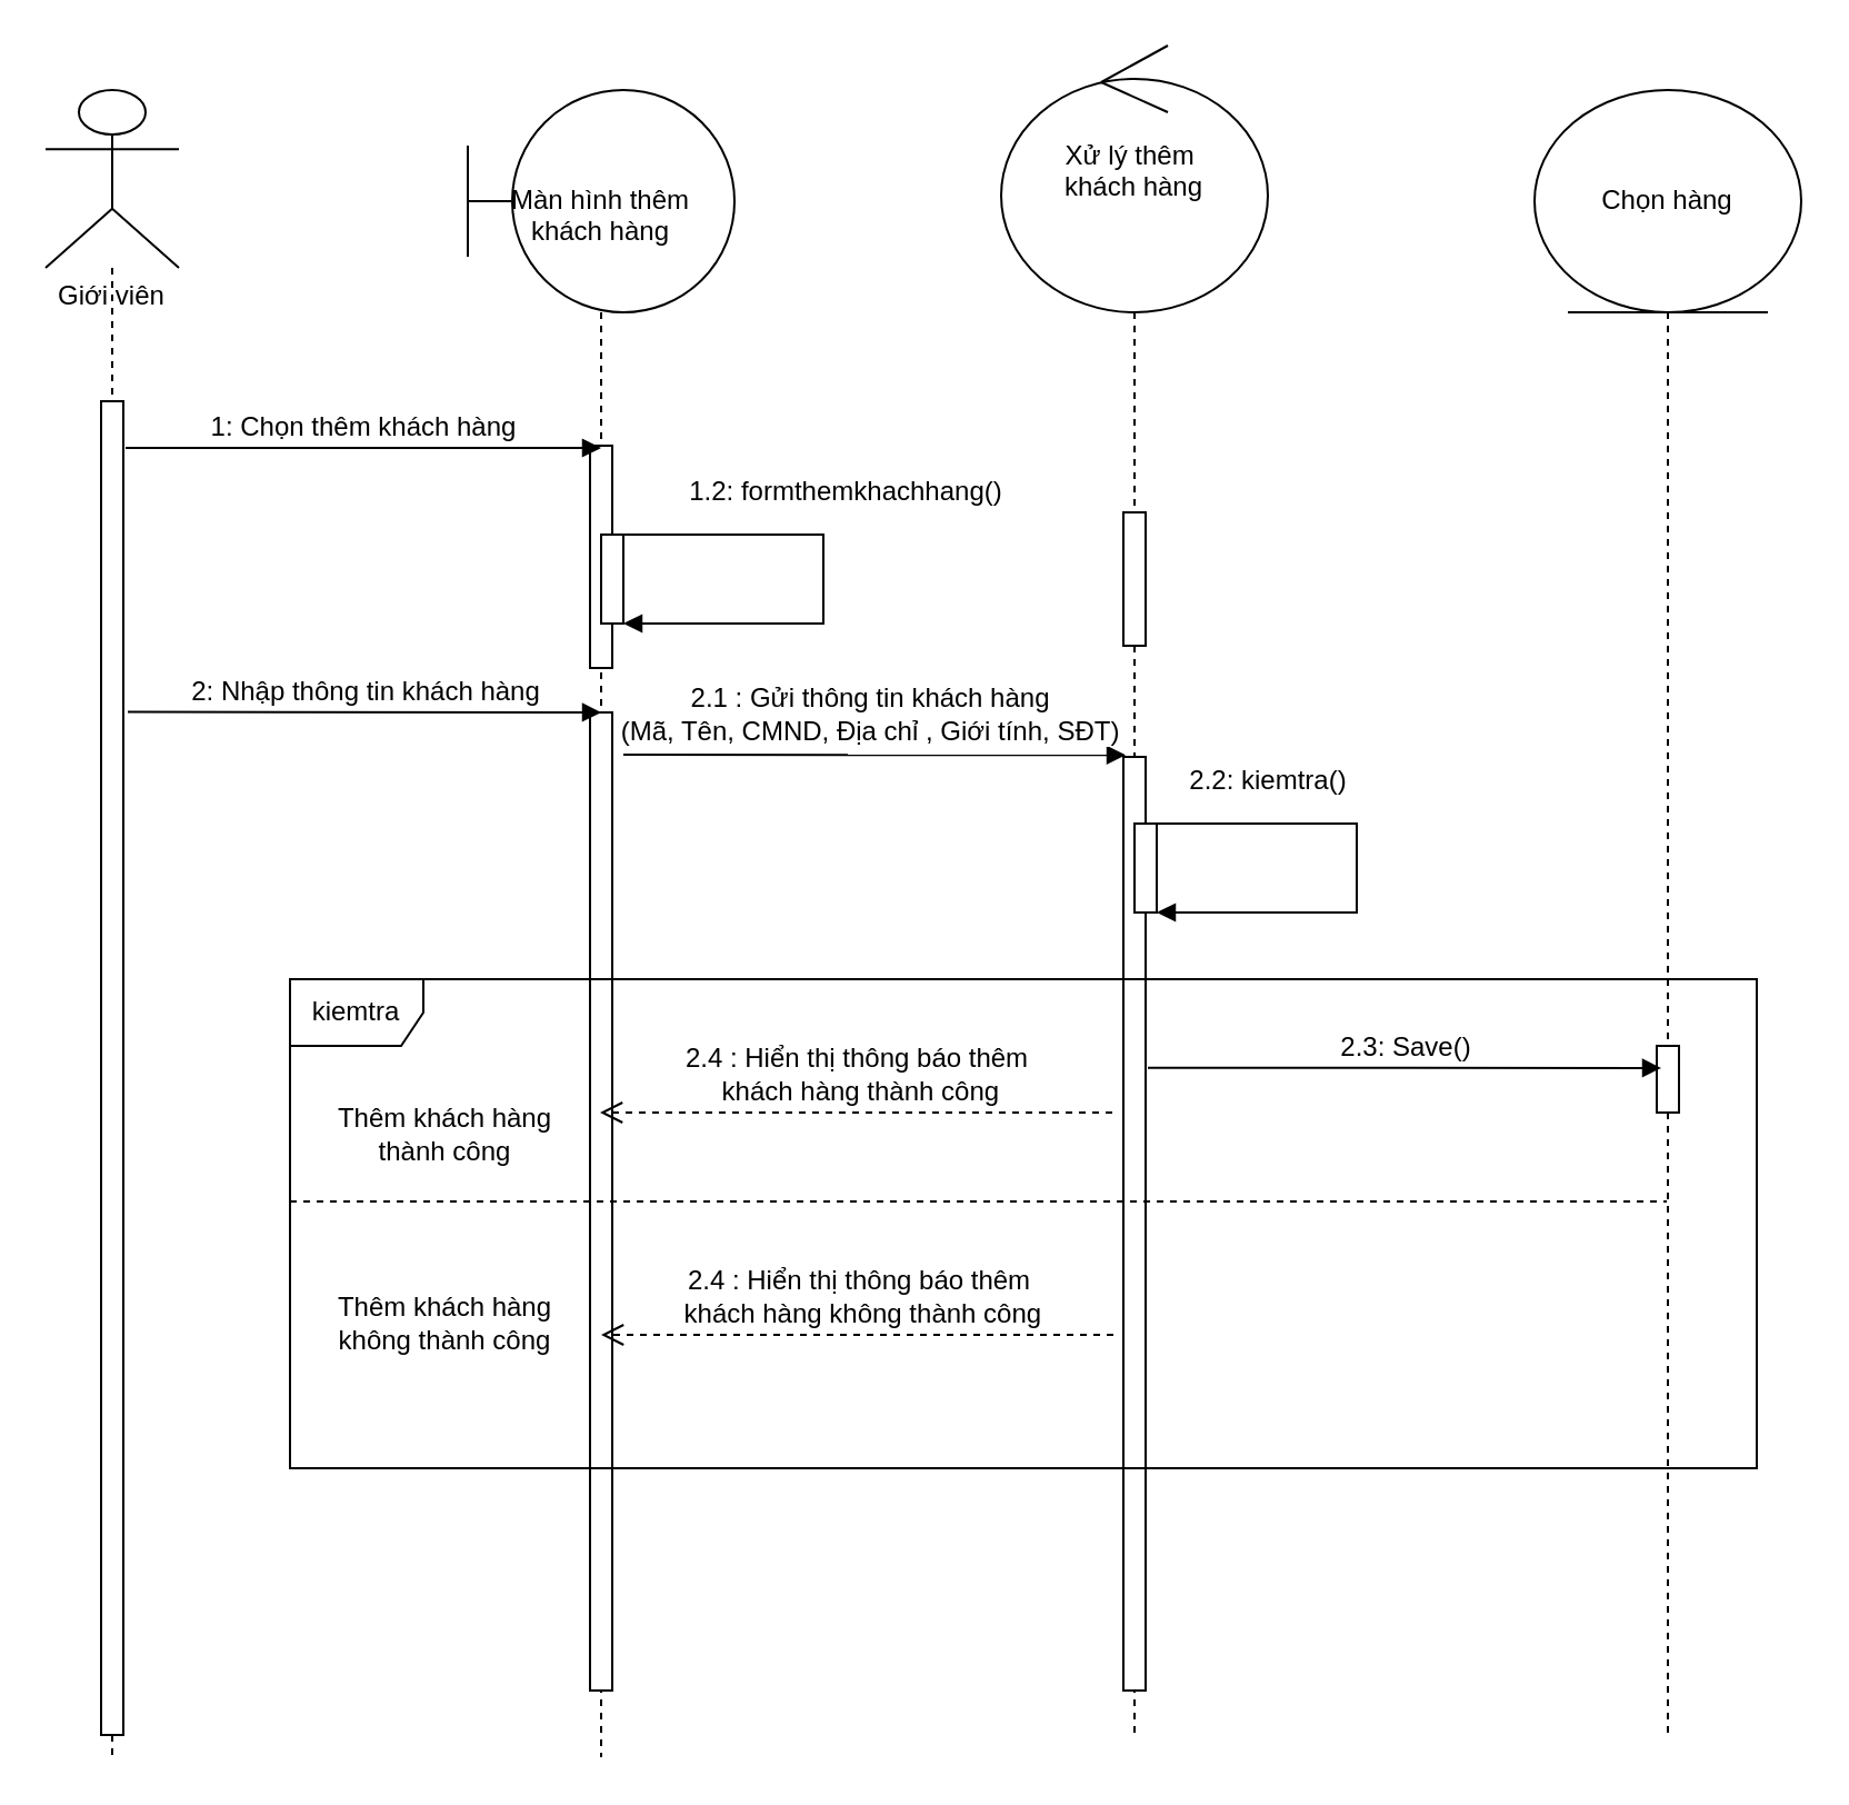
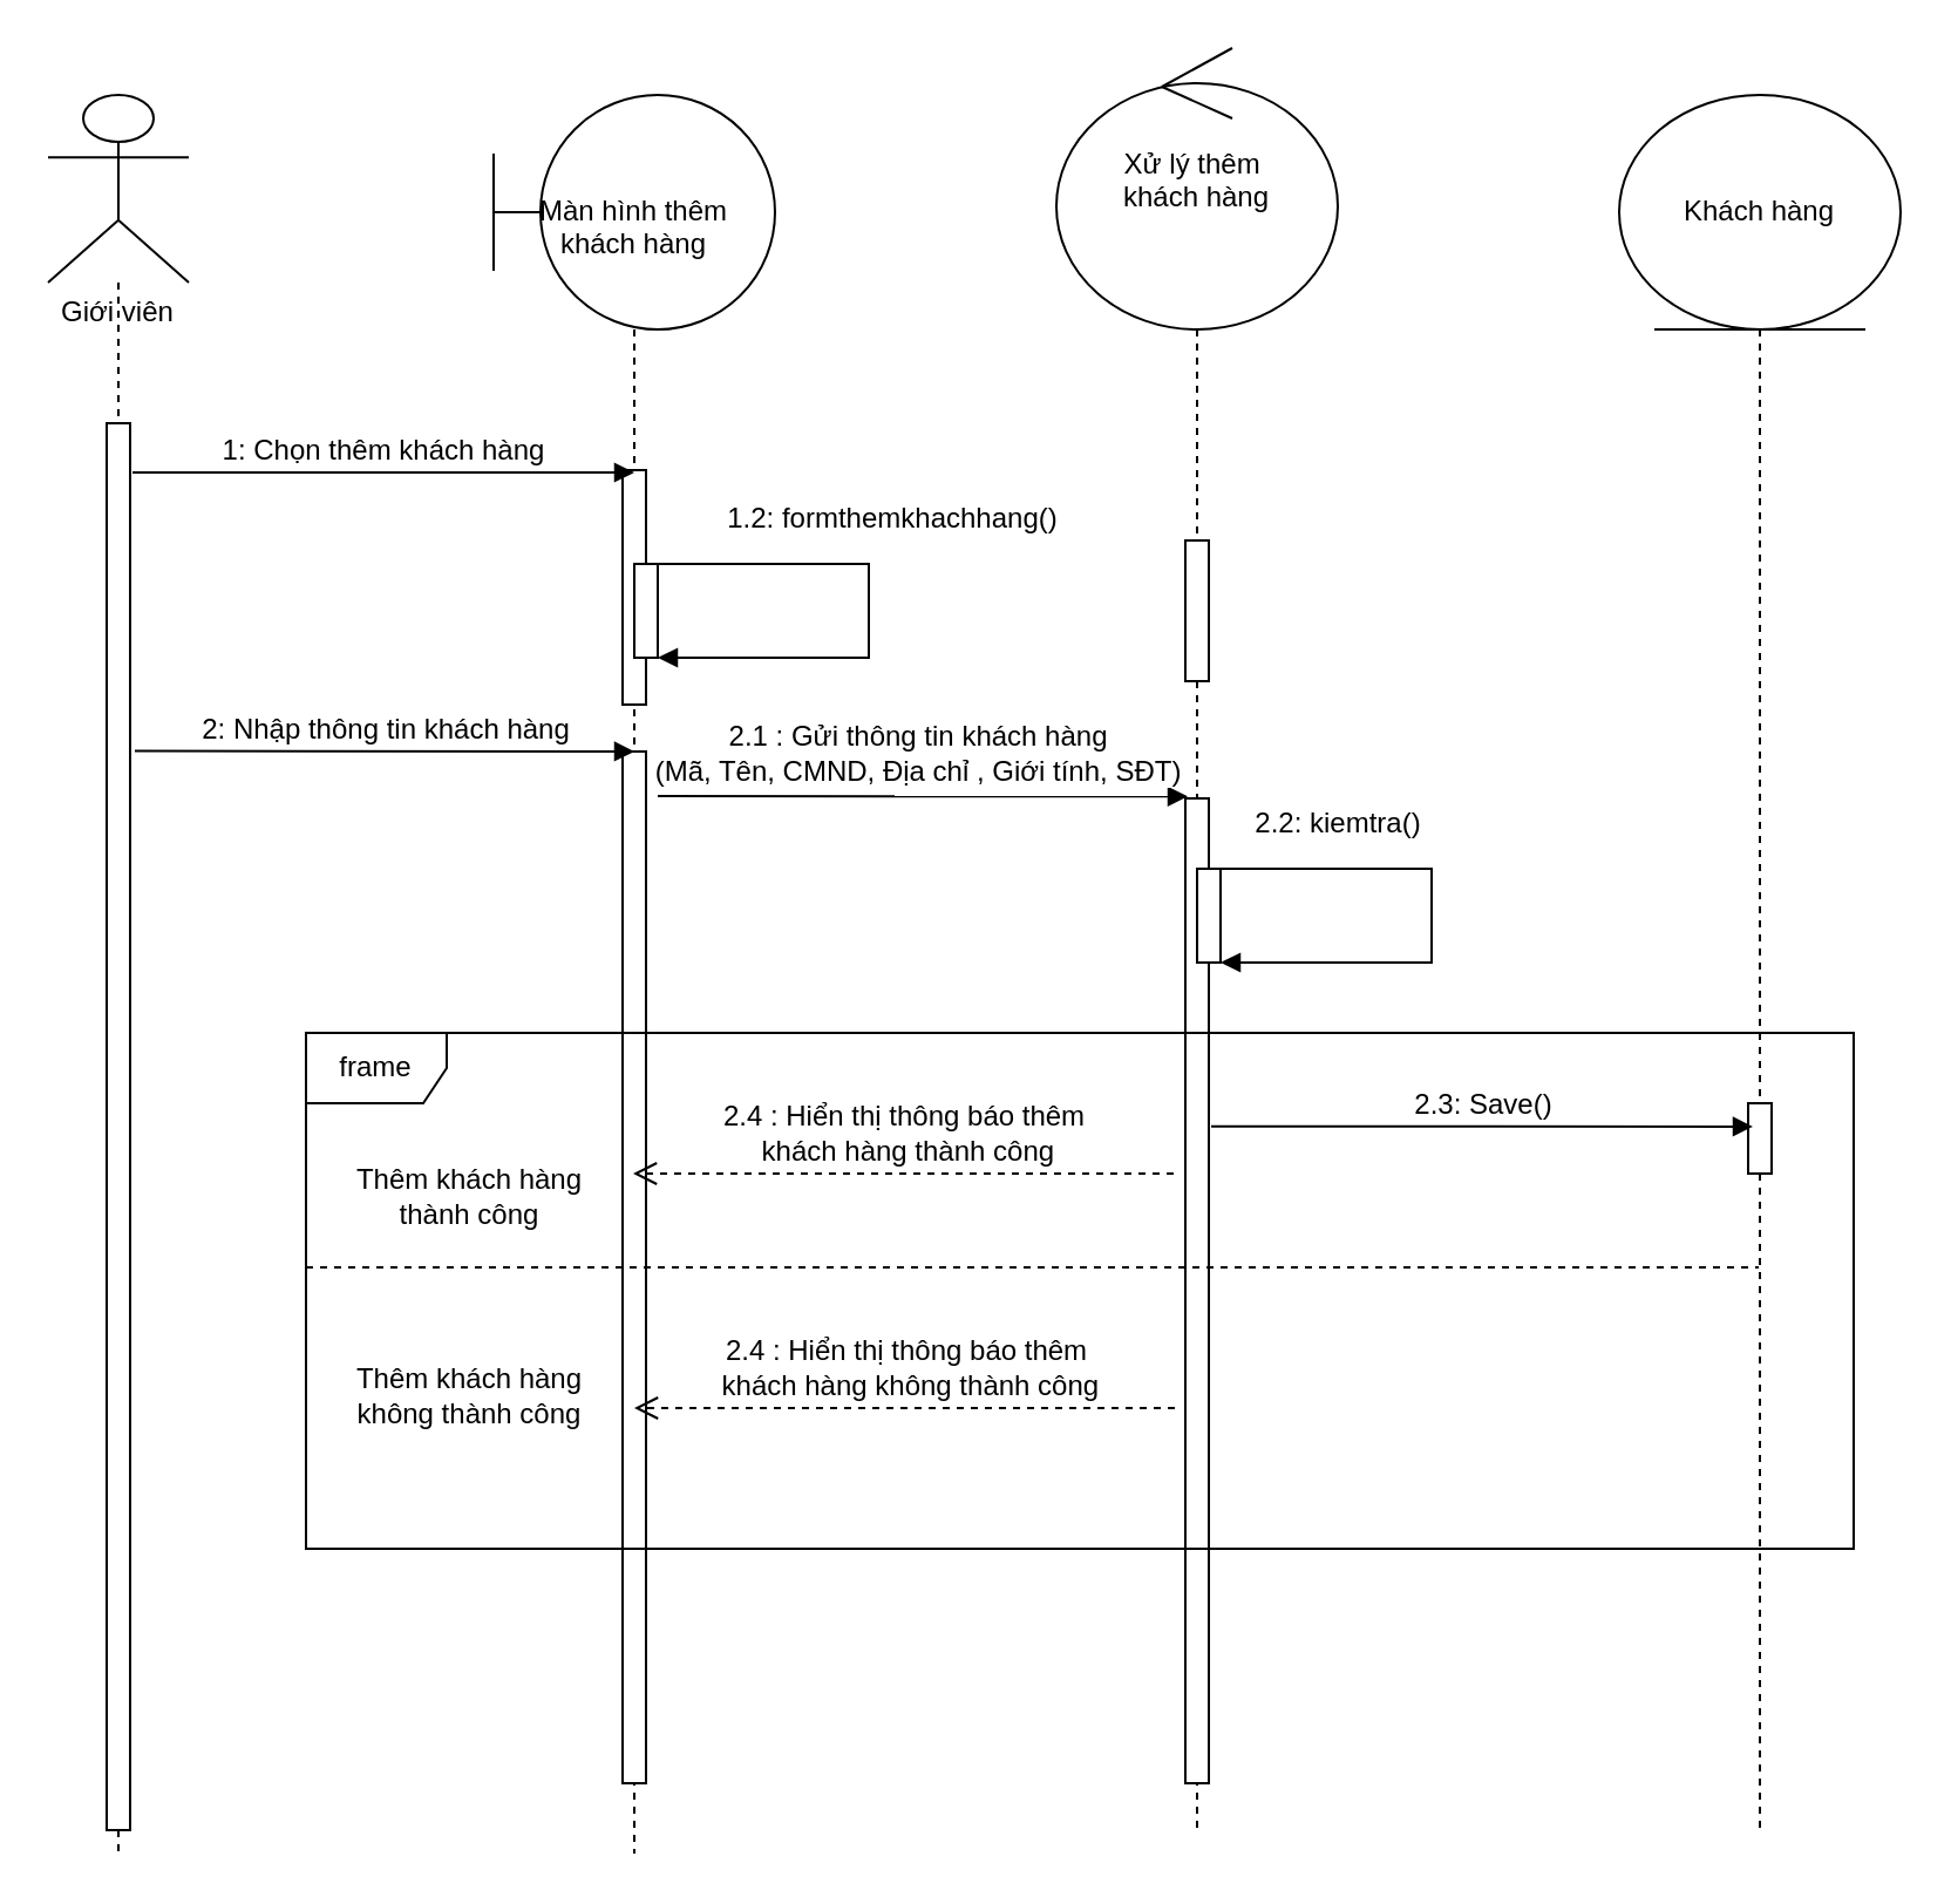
  <mxCell id="0" />
  <mxCell id="1" parent="0" />
  <mxCell id="2" value="&lt;br&gt;&lt;br&gt;&lt;br&gt;Giới viên" style="shape=umlLifeline;participant=umlActor;perimeter=lifelinePerimeter;whiteSpace=wrap;html=1;container=1;collapsible=0;recursiveResize=0;verticalAlign=top;spacingTop=36;outlineConnect=0;size=80;" parent="1" vertex="1"><mxGeometry x="20" y="40" width="60" height="750" as="geometry" /></mxCell>
  <mxCell id="3" value="" style="html=1;points=[];perimeter=orthogonalPerimeter;" parent="2" vertex="1"><mxGeometry x="25" y="140" width="10" height="600" as="geometry" /></mxCell>
  <mxCell id="4" value="Màn hình thêm&lt;br&gt;khách hàng" style="shape=umlLifeline;participant=umlBoundary;perimeter=lifelinePerimeter;whiteSpace=wrap;html=1;container=1;collapsible=0;recursiveResize=0;verticalAlign=top;spacingTop=36;outlineConnect=0;size=100;" parent="1" vertex="1"><mxGeometry x="210" y="40" width="120" height="750" as="geometry" /></mxCell>
  <mxCell id="5" value="" style="html=1;points=[];perimeter=orthogonalPerimeter;" parent="4" vertex="1"><mxGeometry x="55" y="160" width="10" height="100" as="geometry" /></mxCell>
  <mxCell id="6" value="" style="html=1;points=[];perimeter=orthogonalPerimeter;fontSize=12;" parent="4" vertex="1"><mxGeometry x="55" y="280" width="10" height="440" as="geometry" /></mxCell>
  <mxCell id="7" value="Xử lý thêm&amp;nbsp;&lt;br&gt;khách hàng" style="shape=umlLifeline;participant=umlControl;perimeter=lifelinePerimeter;whiteSpace=wrap;html=1;container=1;collapsible=0;recursiveResize=0;verticalAlign=top;spacingTop=36;outlineConnect=0;size=120;" parent="1" vertex="1"><mxGeometry x="450" width="120" height="760" as="geometry" y="20" /></mxCell>
  <mxCell id="8" value="" style="html=1;points=[];perimeter=orthogonalPerimeter;fontSize=12;" parent="7" vertex="1"><mxGeometry x="55" y="210" width="10" height="60" as="geometry" /></mxCell>
  <mxCell id="9" value="" style="html=1;points=[];perimeter=orthogonalPerimeter;fontSize=12;" parent="7" vertex="1"><mxGeometry x="55" y="320" width="10" height="420" as="geometry" /></mxCell>
- <mxCell id="10" value="Chọn hàng" style="shape=umlLifeline;participant=umlEntity;perimeter=lifelinePerimeter;whiteSpace=wrap;html=1;container=1;collapsible=0;recursiveResize=0;verticalAlign=top;spacingTop=36;outlineConnect=0;size=100;" parent="1" vertex="1"><mxGeometry x="690" y="40" width="120" height="740" as="geometry" /></mxCell>
+ <mxCell id="10" value="Khách hàng" style="shape=umlLifeline;participant=umlEntity;perimeter=lifelinePerimeter;whiteSpace=wrap;html=1;container=1;collapsible=0;recursiveResize=0;verticalAlign=top;spacingTop=36;outlineConnect=0;size=100;" parent="1" vertex="1"><mxGeometry x="690" y="40" width="120" height="740" as="geometry" /></mxCell>
  <mxCell id="11" value="" style="html=1;points=[];perimeter=orthogonalPerimeter;fontSize=12;" parent="10" vertex="1"><mxGeometry x="55" y="430" width="10" height="30" as="geometry" /></mxCell>
  <mxCell id="12" value="1: Chọn thêm khách hàng" style="html=1;verticalAlign=bottom;endArrow=block;exitX=1.1;exitY=0.035;exitDx=0;exitDy=0;exitPerimeter=0;fontSize=12;" parent="1" source="3" edge="1"><mxGeometry width="80" relative="1" as="geometry"><mxPoint x="60" y="200" as="sourcePoint" /><mxPoint x="270" y="201" as="targetPoint" /></mxGeometry></mxCell>
  <mxCell id="13" value="" style="html=1;points=[];perimeter=orthogonalPerimeter;fontSize=12;" parent="1" vertex="1"><mxGeometry x="270" y="240" width="10" height="40" as="geometry" /></mxCell>
  <mxCell id="14" value="1.2: formthemkhachhang()" style="html=1;verticalAlign=bottom;endArrow=block;fontSize=12;rounded=0;" parent="1" edge="1"><mxGeometry x="-0.182" y="14" width="80" relative="1" as="geometry"><mxPoint x="280" y="240" as="sourcePoint" /><mxPoint x="280" y="280" as="targetPoint" /><Array as="points"><mxPoint x="370" y="240" /><mxPoint x="370" y="280" /></Array><mxPoint x="-4" y="-10" as="offset" /></mxGeometry></mxCell>
  <mxCell id="15" value="2: Nhập thông tin khách hàng" style="html=1;verticalAlign=bottom;endArrow=block;fontSize=12;exitX=1.2;exitY=0.233;exitDx=0;exitDy=0;exitPerimeter=0;" parent="1" source="3" edge="1"><mxGeometry width="80" relative="1" as="geometry"><mxPoint x="60" y="320" as="sourcePoint" /><mxPoint x="270" y="320" as="targetPoint" /></mxGeometry></mxCell>
  <mxCell id="16" value="2.1 : Gửi thông tin khách hàng &lt;br&gt;(Mã, Tên, CMND, Địa chỉ , Giới tính, SĐT)" style="html=1;verticalAlign=bottom;endArrow=block;fontSize=12;entryX=0.1;entryY=-0.002;entryDx=0;entryDy=0;entryPerimeter=0;" parent="1" target="9" edge="1"><mxGeometry x="-0.017" y="1" width="80" relative="1" as="geometry"><mxPoint x="280" y="339" as="sourcePoint" /><mxPoint x="500" y="340" as="targetPoint" /><mxPoint as="offset" /></mxGeometry></mxCell>
  <mxCell id="17" value="" style="html=1;points=[];perimeter=orthogonalPerimeter;fontSize=12;" parent="1" vertex="1"><mxGeometry x="510" y="370" width="10" height="40" as="geometry" /></mxCell>
  <mxCell id="18" value="2.2: kiemtra()" style="html=1;verticalAlign=bottom;endArrow=block;fontSize=12;rounded=0;" parent="1" edge="1"><mxGeometry x="-0.545" y="10" width="80" relative="1" as="geometry"><mxPoint x="520" y="370" as="sourcePoint" /><mxPoint x="520" y="410" as="targetPoint" /><Array as="points"><mxPoint x="610" y="370" /><mxPoint x="610" y="410" /></Array><mxPoint as="offset" /></mxGeometry></mxCell>
  <mxCell id="19" value="2.3: Save()" style="html=1;verticalAlign=bottom;endArrow=block;fontSize=12;entryX=0.2;entryY=0.333;entryDx=0;entryDy=0;entryPerimeter=0;exitX=1.1;exitY=0.333;exitDx=0;exitDy=0;exitPerimeter=0;" parent="1" source="9" target="11" edge="1"><mxGeometry width="80" relative="1" as="geometry"><mxPoint x="520" y="480" as="sourcePoint" /><mxPoint x="740" y="480" as="targetPoint" /></mxGeometry></mxCell>
  <mxCell id="20" value="2.4 : Hiển thị thông báo thêm&lt;br&gt;&amp;nbsp;khách hàng thành công" style="html=1;verticalAlign=bottom;endArrow=open;dashed=1;endSize=8;fontSize=12;" parent="1" target="4" edge="1"><mxGeometry relative="1" as="geometry"><mxPoint x="500" y="500" as="sourcePoint" /><mxPoint x="420" y="500" as="targetPoint" /></mxGeometry></mxCell>
  <mxCell id="21" value="" style="endArrow=none;dashed=1;html=1;fontSize=12;" parent="1" target="10" edge="1"><mxGeometry width="50" height="50" relative="1" as="geometry"><mxPoint x="130" y="540" as="sourcePoint" /><mxPoint x="420" y="510" as="targetPoint" /></mxGeometry></mxCell>
  <mxCell id="22" value="2.4 : Hiển thị thông báo thêm&lt;br&gt;&amp;nbsp;khách hàng không thành công" style="html=1;verticalAlign=bottom;endArrow=open;dashed=1;endSize=8;fontSize=12;" parent="1" edge="1"><mxGeometry relative="1" as="geometry"><mxPoint x="500.5" y="600" as="sourcePoint" /><mxPoint x="270" y="600" as="targetPoint" /></mxGeometry></mxCell>
- <mxCell id="23" value="kiemtra" style="shape=umlFrame;whiteSpace=wrap;html=1;fontSize=12;" parent="1" vertex="1"><mxGeometry x="130" y="440" width="660" height="220" as="geometry" /></mxCell>
+ <mxCell id="23" value="frame" style="shape=umlFrame;whiteSpace=wrap;html=1;fontSize=12;" parent="1" vertex="1"><mxGeometry x="130" y="440" width="660" height="220" as="geometry" /></mxCell>
  <mxCell id="24" value="Thêm khách hàng thành công" style="text;html=1;strokeColor=none;fillColor=none;align=center;verticalAlign=middle;whiteSpace=wrap;rounded=0;fontSize=12;" parent="1" vertex="1"><mxGeometry x="150" y="500" width="100" height="20" as="geometry" /></mxCell>
  <mxCell id="25" value="Thêm khách hàng không thành công" style="text;html=1;strokeColor=none;fillColor=none;align=center;verticalAlign=middle;whiteSpace=wrap;rounded=0;fontSize=12;" parent="1" vertex="1"><mxGeometry x="150" y="580" width="100" height="30" as="geometry" /></mxCell>
